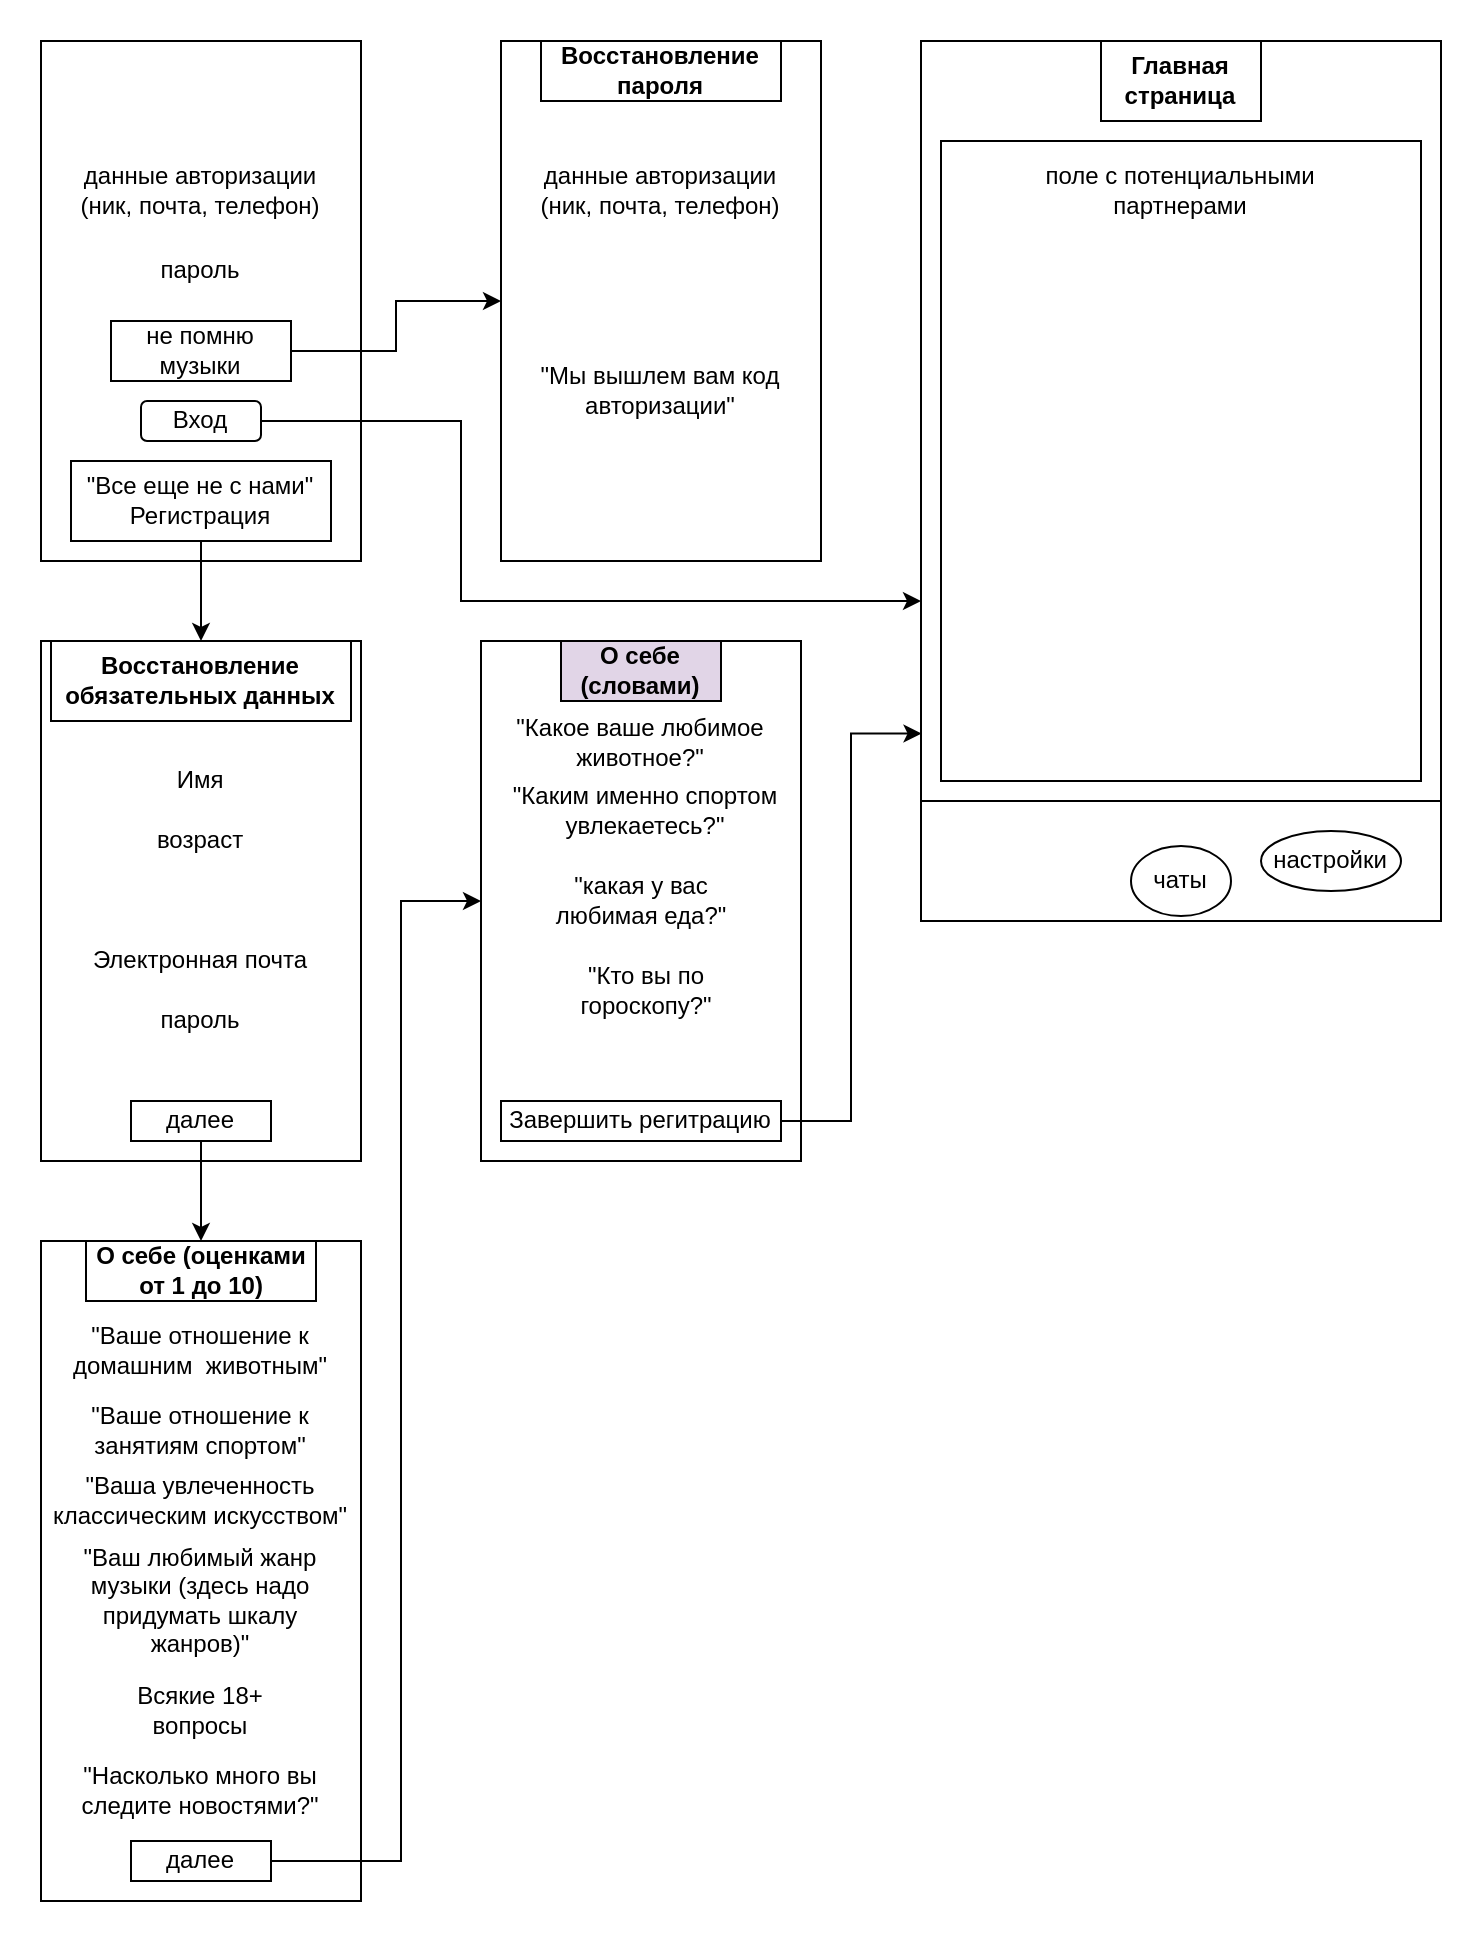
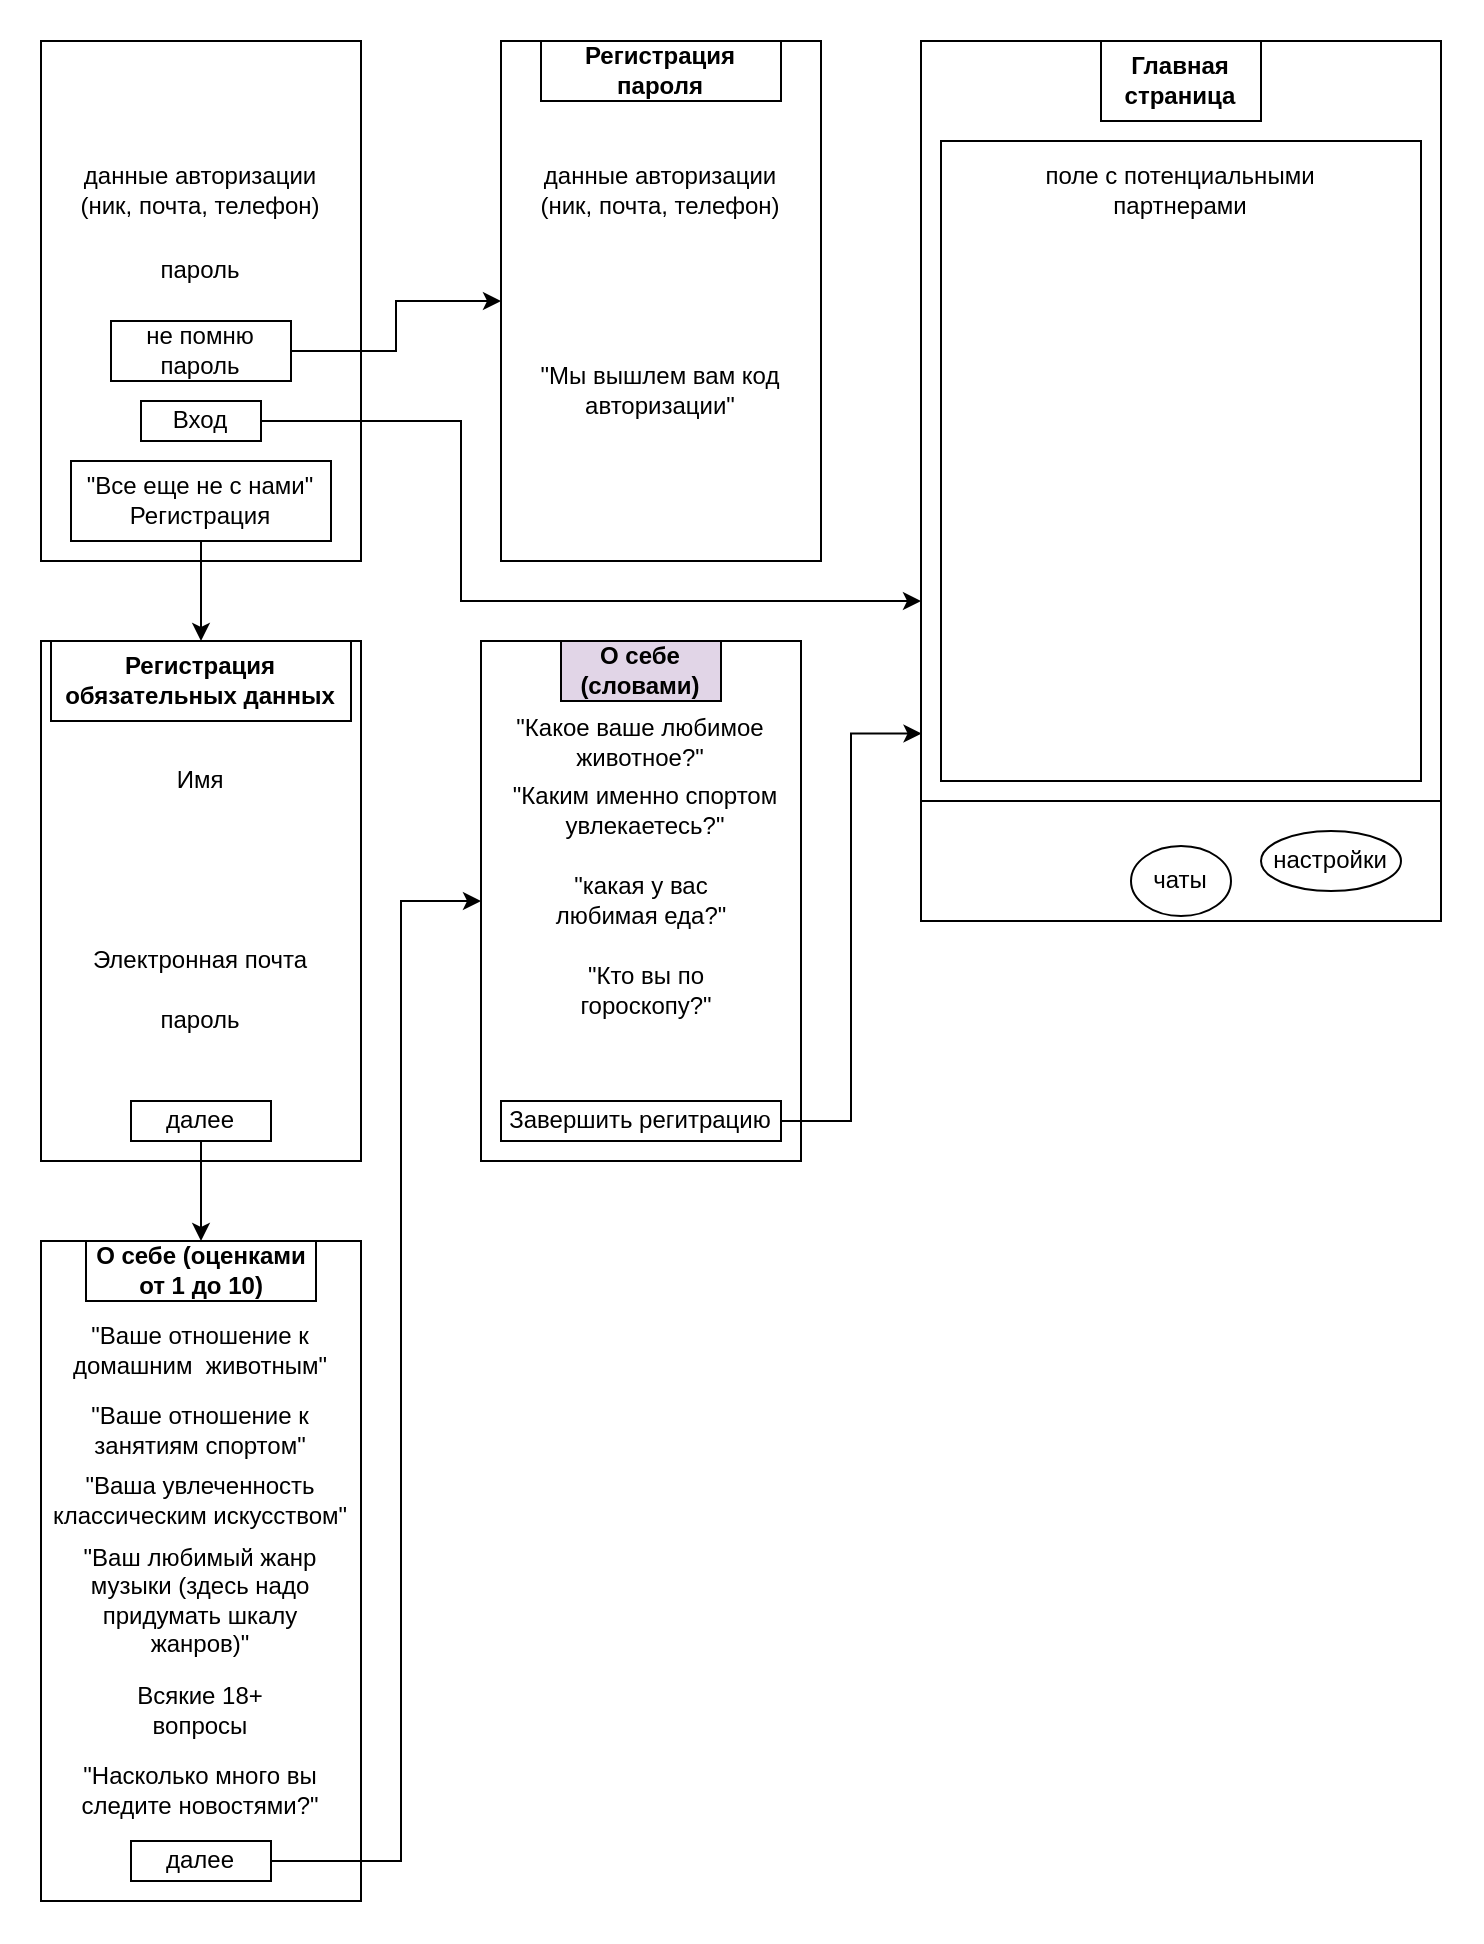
  <mxCell id="0" />
  <mxCell id="1" parent="0" />
  <mxCell id="2" value="" style="rounded=0;whiteSpace=wrap;html=1;" parent="1" vertex="1"><mxGeometry x="20" y="20" width="160" height="260" as="geometry" /></mxCell>
  <mxCell id="3" value="данные авторизации (ник, почта, телефон)" style="text;html=1;strokeColor=none;fillColor=none;align=center;verticalAlign=middle;whiteSpace=wrap;rounded=0;" vertex="1" parent="1"><mxGeometry x="30" y="70" width="140" height="50" as="geometry" /></mxCell>
  <mxCell id="4" value="пароль" style="text;html=1;strokeColor=none;fillColor=none;align=center;verticalAlign=middle;whiteSpace=wrap;rounded=0;" vertex="1" parent="1"><mxGeometry x="70" y="120" width="60" height="30" as="geometry" /></mxCell>
  <mxCell id="5" style="edgeStyle=orthogonalEdgeStyle;rounded=0;orthogonalLoop=1;jettySize=auto;html=1;exitX=1;exitY=0.5;exitDx=0;exitDy=0;" edge="1" parent="1" source="6" target="7"><mxGeometry relative="1" as="geometry" /></mxCell>
- <mxCell id="6" value="не помню музыки" style="rounded=0;whiteSpace=wrap;html=1;" vertex="1" parent="1"><mxGeometry x="55" y="160" width="90" height="30" as="geometry" /></mxCell>
+ <mxCell id="6" value="не помню пароль" style="rounded=0;whiteSpace=wrap;html=1;" vertex="1" parent="1"><mxGeometry x="55" y="160" width="90" height="30" as="geometry" /></mxCell>
  <mxCell id="7" value="" style="rounded=0;whiteSpace=wrap;html=1;" vertex="1" parent="1"><mxGeometry x="250" y="20" width="160" height="260" as="geometry" /></mxCell>
- <mxCell id="8" value="&lt;b&gt;Восстановление пароля&lt;/b&gt;" style="rounded=0;whiteSpace=wrap;html=1;" vertex="1" parent="1"><mxGeometry x="270" y="20" width="120" height="30" as="geometry" /></mxCell>
+ <mxCell id="8" value="&lt;b&gt;Регистрация пароля&lt;/b&gt;" style="rounded=0;whiteSpace=wrap;html=1;" vertex="1" parent="1"><mxGeometry x="270" y="20" width="120" height="30" as="geometry" /></mxCell>
  <mxCell id="9" value="данные авторизации (ник, почта, телефон)" style="text;html=1;strokeColor=none;fillColor=none;align=center;verticalAlign=middle;whiteSpace=wrap;rounded=0;" vertex="1" parent="1"><mxGeometry x="260" y="70" width="140" height="50" as="geometry" /></mxCell>
  <mxCell id="10" value="&quot;Мы вышлем вам код авторизации&quot;" style="text;html=1;strokeColor=none;fillColor=none;align=center;verticalAlign=middle;whiteSpace=wrap;rounded=0;" vertex="1" parent="1"><mxGeometry x="255" y="180" width="150" height="30" as="geometry" /></mxCell>
  <mxCell id="11" style="edgeStyle=orthogonalEdgeStyle;rounded=0;orthogonalLoop=1;jettySize=auto;html=1;exitX=0.5;exitY=1;exitDx=0;exitDy=0;" edge="1" parent="1" source="12" target="13"><mxGeometry relative="1" as="geometry" /></mxCell>
  <mxCell id="12" value="&quot;Все еще не с нами&quot;&lt;br&gt;Регистрация" style="rounded=0;whiteSpace=wrap;html=1;" vertex="1" parent="1"><mxGeometry x="35" y="230" width="130" height="40" as="geometry" /></mxCell>
  <mxCell id="13" value="" style="rounded=0;whiteSpace=wrap;html=1;" vertex="1" parent="1"><mxGeometry x="20" y="320" width="160" height="260" as="geometry" /></mxCell>
- <mxCell id="14" value="&lt;b&gt;Восстановление обязательных данных&lt;/b&gt;" style="rounded=0;whiteSpace=wrap;html=1;" vertex="1" parent="1"><mxGeometry x="25" y="320" width="150" height="40" as="geometry" /></mxCell>
+ <mxCell id="14" value="&lt;b&gt;Регистрация обязательных данных&lt;/b&gt;" style="rounded=0;whiteSpace=wrap;html=1;" vertex="1" parent="1"><mxGeometry x="25" y="320" width="150" height="40" as="geometry" /></mxCell>
  <mxCell id="15" value="Имя" style="text;html=1;strokeColor=none;fillColor=none;align=center;verticalAlign=middle;whiteSpace=wrap;rounded=0;" vertex="1" parent="1"><mxGeometry x="70" y="380" width="60" height="20" as="geometry" /></mxCell>
- <mxCell id="16" value="возраст" style="text;html=1;strokeColor=none;fillColor=none;align=center;verticalAlign=middle;whiteSpace=wrap;rounded=0;" vertex="1" parent="1"><mxGeometry x="65" y="410" width="70" height="20" as="geometry" /></mxCell>
  <mxCell id="17" value="Электронная почта" style="text;html=1;strokeColor=none;fillColor=none;align=center;verticalAlign=middle;whiteSpace=wrap;rounded=0;" vertex="1" parent="1"><mxGeometry x="35" y="470" width="130" height="20" as="geometry" /></mxCell>
  <mxCell id="18" value="пароль" style="text;html=1;strokeColor=none;fillColor=none;align=center;verticalAlign=middle;whiteSpace=wrap;rounded=0;" vertex="1" parent="1"><mxGeometry x="75" y="500" width="50" height="20" as="geometry" /></mxCell>
  <mxCell id="19" value="" style="rounded=0;whiteSpace=wrap;html=1;" vertex="1" parent="1"><mxGeometry x="240" y="320" width="160" height="260" as="geometry" /></mxCell>
  <mxCell id="20" style="edgeStyle=orthogonalEdgeStyle;rounded=0;orthogonalLoop=1;jettySize=auto;html=1;exitX=0.5;exitY=1;exitDx=0;exitDy=0;entryX=0.5;entryY=0;entryDx=0;entryDy=0;" edge="1" parent="1" source="21" target="31"><mxGeometry relative="1" as="geometry" /></mxCell>
  <mxCell id="21" value="далее" style="rounded=0;whiteSpace=wrap;html=1;" vertex="1" parent="1"><mxGeometry x="65" y="550" width="70" height="20" as="geometry" /></mxCell>
  <mxCell id="22" value="&lt;b&gt;О себе (словами)&lt;/b&gt;" style="rounded=0;whiteSpace=wrap;html=1;fillColor=#e1d5e7;" vertex="1" parent="1"><mxGeometry x="280" y="320" width="80" height="30" as="geometry" /></mxCell>
  <mxCell id="23" style="edgeStyle=orthogonalEdgeStyle;rounded=0;orthogonalLoop=1;jettySize=auto;html=1;exitX=1;exitY=0.5;exitDx=0;exitDy=0;" edge="1" parent="1" source="24" target="25"><mxGeometry relative="1" as="geometry"><Array as="points"><mxPoint x="230" y="210" /><mxPoint x="230" y="300" /></Array></mxGeometry></mxCell>
- <mxCell id="24" value="Вход" style="whiteSpace=wrap;html=1;rounded=1;" vertex="1" parent="1"><mxGeometry x="70" y="200" width="60" height="20" as="geometry" /></mxCell>
+ <mxCell id="24" value="Вход" style="rounded=0;whiteSpace=wrap;html=1;" vertex="1" parent="1"><mxGeometry x="70" y="200" width="60" height="20" as="geometry" /></mxCell>
  <mxCell id="25" value="" style="rounded=0;whiteSpace=wrap;html=1;" vertex="1" parent="1"><mxGeometry x="460" y="20" width="260" height="440" as="geometry" /></mxCell>
  <mxCell id="26" value="&lt;b&gt;Главная страница&lt;/b&gt;" style="rounded=0;whiteSpace=wrap;html=1;" vertex="1" parent="1"><mxGeometry x="550" y="20" width="80" height="40" as="geometry" /></mxCell>
  <mxCell id="27" value="" style="rounded=0;whiteSpace=wrap;html=1;" vertex="1" parent="1"><mxGeometry x="460" y="400" width="260" height="60" as="geometry" /></mxCell>
  <mxCell id="28" value="&quot;Какое ваше любимое животное?&quot;" style="text;html=1;strokeColor=none;fillColor=none;align=center;verticalAlign=middle;whiteSpace=wrap;rounded=0;" vertex="1" parent="1"><mxGeometry x="255" y="360" width="130" height="21" as="geometry" /></mxCell>
  <mxCell id="29" value="Завершить регитрацию" style="rounded=0;whiteSpace=wrap;html=1;" vertex="1" parent="1"><mxGeometry x="250" y="550" width="140" height="20" as="geometry" /></mxCell>
  <mxCell id="30" value="" style="rounded=0;whiteSpace=wrap;html=1;" vertex="1" parent="1"><mxGeometry x="20" y="620" width="160" height="330" as="geometry" /></mxCell>
  <mxCell id="31" value="&lt;b&gt;О себе (оценками от 1 до 10)&lt;/b&gt;" style="rounded=0;whiteSpace=wrap;html=1;" vertex="1" parent="1"><mxGeometry x="42.5" y="620" width="115" height="30" as="geometry" /></mxCell>
  <mxCell id="32" value="&quot;Каким именно спортом увлекаетесь?&quot;" style="text;html=1;strokeColor=none;fillColor=none;align=center;verticalAlign=middle;whiteSpace=wrap;rounded=0;" vertex="1" parent="1"><mxGeometry x="255" y="390" width="135" height="30" as="geometry" /></mxCell>
  <mxCell id="33" style="edgeStyle=orthogonalEdgeStyle;rounded=0;orthogonalLoop=1;jettySize=auto;html=1;exitX=1;exitY=0.5;exitDx=0;exitDy=0;entryX=0;entryY=0.5;entryDx=0;entryDy=0;" edge="1" parent="1" source="34" target="19"><mxGeometry relative="1" as="geometry"><Array as="points"><mxPoint x="200" y="930" /><mxPoint x="200" y="450" /></Array></mxGeometry></mxCell>
  <mxCell id="34" value="далее" style="rounded=0;whiteSpace=wrap;html=1;" vertex="1" parent="1"><mxGeometry x="65" y="920" width="70" height="20" as="geometry" /></mxCell>
  <mxCell id="35" value="&quot;Ваше отношение к домашним&amp;nbsp; животным&quot;" style="text;html=1;strokeColor=none;fillColor=none;align=center;verticalAlign=middle;whiteSpace=wrap;rounded=0;" vertex="1" parent="1"><mxGeometry x="20" y="660" width="160" height="30" as="geometry" /></mxCell>
  <mxCell id="36" value="&quot;Ваше отношение к занятиям спортом&quot;" style="text;html=1;strokeColor=none;fillColor=none;align=center;verticalAlign=middle;whiteSpace=wrap;rounded=0;" vertex="1" parent="1"><mxGeometry x="30" y="700" width="140" height="30" as="geometry" /></mxCell>
  <mxCell id="37" value="&quot;Ваша увлеченность классическим искусством&quot;" style="text;html=1;strokeColor=none;fillColor=none;align=center;verticalAlign=middle;whiteSpace=wrap;rounded=0;" vertex="1" parent="1"><mxGeometry x="25" y="730" width="150" height="40" as="geometry" /></mxCell>
  <mxCell id="38" value="&quot;Ваш любимый жанр музыки (здесь надо придумать шкалу жанров)&quot;" style="text;html=1;strokeColor=none;fillColor=none;align=center;verticalAlign=middle;whiteSpace=wrap;rounded=0;" vertex="1" parent="1"><mxGeometry x="30" y="775" width="140" height="50" as="geometry" /></mxCell>
  <mxCell id="39" value="Всякие 18+ вопросы" style="text;html=1;strokeColor=none;fillColor=none;align=center;verticalAlign=middle;whiteSpace=wrap;rounded=0;" vertex="1" parent="1"><mxGeometry x="60" y="840" width="80" height="30" as="geometry" /></mxCell>
  <mxCell id="40" value="&quot;какая у вас любимая еда?&quot;" style="text;html=1;strokeColor=none;fillColor=none;align=center;verticalAlign=middle;whiteSpace=wrap;rounded=0;" vertex="1" parent="1"><mxGeometry x="273.75" y="430" width="92.5" height="40" as="geometry" /></mxCell>
  <mxCell id="41" value="&quot;Кто вы по гороскопу?&quot;" style="text;html=1;strokeColor=none;fillColor=none;align=center;verticalAlign=middle;whiteSpace=wrap;rounded=0;" vertex="1" parent="1"><mxGeometry x="282.5" y="480" width="80" height="30" as="geometry" /></mxCell>
  <mxCell id="42" value="&quot;Насколько много вы следите новостями?&quot;" style="text;html=1;strokeColor=none;fillColor=none;align=center;verticalAlign=middle;whiteSpace=wrap;rounded=0;" vertex="1" parent="1"><mxGeometry x="35" y="880" width="130" height="30" as="geometry" /></mxCell>
  <mxCell id="43" value="чаты" style="ellipse;whiteSpace=wrap;html=1;" vertex="1" parent="1"><mxGeometry x="565" y="422.5" width="50" height="35" as="geometry" /></mxCell>
  <mxCell id="44" value="настройки" style="ellipse;whiteSpace=wrap;html=1;" vertex="1" parent="1"><mxGeometry x="630" y="415" width="70" height="30" as="geometry" /></mxCell>
  <mxCell id="45" style="edgeStyle=orthogonalEdgeStyle;rounded=0;orthogonalLoop=1;jettySize=auto;html=1;exitX=1;exitY=0.5;exitDx=0;exitDy=0;entryX=0.001;entryY=0.787;entryDx=0;entryDy=0;entryPerimeter=0;" edge="1" parent="1" source="29" target="25"><mxGeometry relative="1" as="geometry" /></mxCell>
  <mxCell id="46" value="" style="rounded=0;whiteSpace=wrap;html=1;" vertex="1" parent="1"><mxGeometry x="470" y="70" width="240" height="320" as="geometry" /></mxCell>
  <mxCell id="47" value="поле с потенциальными партнерами" style="text;html=1;strokeColor=none;fillColor=none;align=center;verticalAlign=middle;whiteSpace=wrap;rounded=0;" vertex="1" parent="1"><mxGeometry x="505" y="70" width="170" height="50" as="geometry" /></mxCell>
